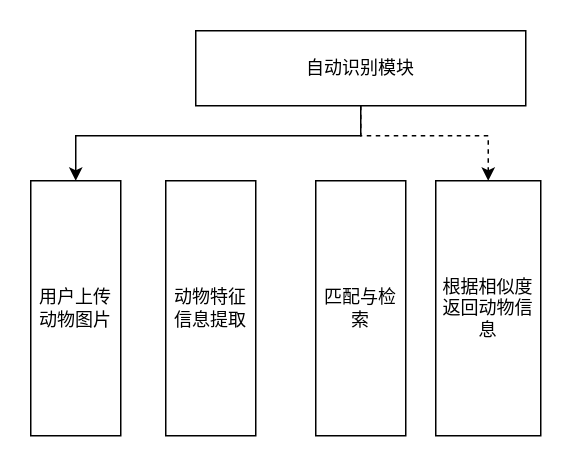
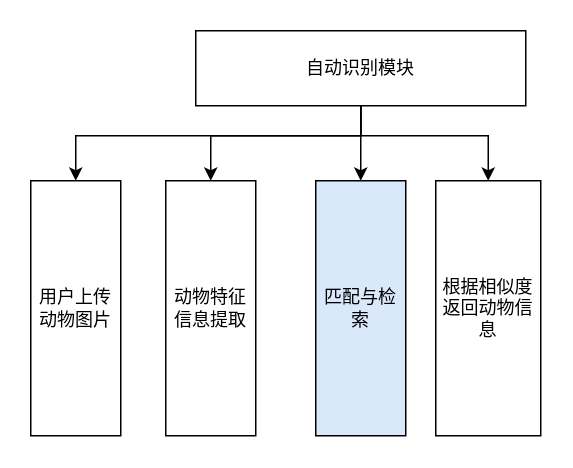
  <mxCell id="0" />
  <mxCell id="1" parent="0" />
+ <mxCell id="2" value="" style="edgeStyle=orthogonalEdgeStyle;rounded=0;orthogonalLoop=1;jettySize=auto;html=1;" edge="1" parent="1" source="6" target="9"><mxGeometry relative="1" as="geometry" /></mxCell>
  <mxCell id="3" style="edgeStyle=orthogonalEdgeStyle;rounded=0;orthogonalLoop=1;jettySize=auto;html=1;entryX=0.5;entryY=0;entryDx=0;entryDy=0;" edge="1" parent="1" source="6" target="7"><mxGeometry relative="1" as="geometry"><Array as="points"><mxPoint x="240" y="90" /><mxPoint x="50" y="90" /></Array></mxGeometry></mxCell>
- <mxCell id="5" style="edgeStyle=orthogonalEdgeStyle;rounded=0;orthogonalLoop=1;jettySize=auto;html=1;entryX=0.5;entryY=0;entryDx=0;entryDy=0;dashed=1;" edge="1" parent="1" source="6" target="10"><mxGeometry relative="1" as="geometry"><Array as="points"><mxPoint x="240" y="90" /><mxPoint x="325" y="90" /></Array></mxGeometry></mxCell>
+ <mxCell id="4" style="edgeStyle=orthogonalEdgeStyle;rounded=0;orthogonalLoop=1;jettySize=auto;html=1;entryX=0.5;entryY=0;entryDx=0;entryDy=0;" edge="1" parent="1" source="6" target="8"><mxGeometry relative="1" as="geometry"><Array as="points"><mxPoint x="240" y="90" /><mxPoint x="140" y="90" /></Array></mxGeometry></mxCell>
+ <mxCell id="5" style="edgeStyle=orthogonalEdgeStyle;rounded=0;orthogonalLoop=1;jettySize=auto;html=1;entryX=0.5;entryY=0;entryDx=0;entryDy=0;" edge="1" parent="1" source="6" target="10"><mxGeometry relative="1" as="geometry"><Array as="points"><mxPoint x="240" y="90" /><mxPoint x="325" y="90" /></Array></mxGeometry></mxCell>
  <mxCell id="6" value="自动识别模块" style="rounded=0;whiteSpace=wrap;html=1;" vertex="1" parent="1"><mxGeometry x="130" y="20" width="220" height="50" as="geometry" /></mxCell>
  <mxCell id="7" value="用户上传动物图片" style="rounded=0;whiteSpace=wrap;html=1;" vertex="1" parent="1"><mxGeometry x="20" y="120" width="60" height="170" as="geometry" /></mxCell>
  <mxCell id="8" value="动物特征信息提取" style="rounded=0;whiteSpace=wrap;html=1;" vertex="1" parent="1"><mxGeometry x="110" y="120" width="60" height="170" as="geometry" /></mxCell>
- <mxCell id="9" value="匹配与检索" style="rounded=0;whiteSpace=wrap;html=1;" vertex="1" parent="1"><mxGeometry x="210" y="120" width="60" height="170" as="geometry" /></mxCell>
+ <mxCell id="9" value="匹配与检索" style="rounded=0;whiteSpace=wrap;html=1;fillColor=#dae8fc;" vertex="1" parent="1"><mxGeometry x="210" y="120" width="60" height="170" as="geometry" /></mxCell>
  <mxCell id="10" value="根据相似度返回动物信息" style="rounded=0;whiteSpace=wrap;html=1;" vertex="1" parent="1"><mxGeometry x="290" y="120" width="70" height="170" as="geometry" /></mxCell>
